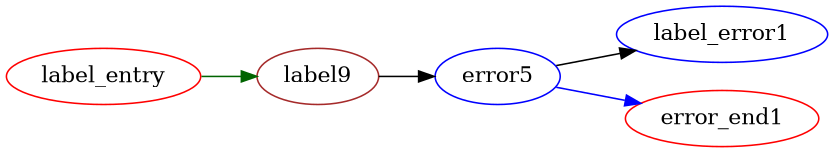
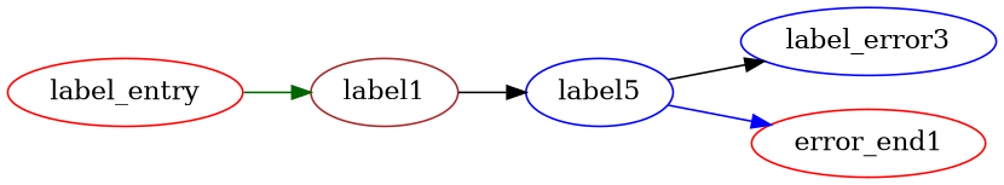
  digraph {
    rankdir=LR
    node [color=red]
    edge [color=black]
-   label1 [color=brown label=label9]
+   label1 [color=brown]
    label_entry
-   label5 [color=blue label=error5]
-   label_error1 [color=blue]
+   label5 [color=blue]
+   label_error1 [color=blue label=label_error3]
    n5 [label=error_end1]
    label1 -> label5
    label_entry -> label1 [color=darkgreen]
    label5 -> label_error1
    label5 -> n5 [color=blue]
  }
